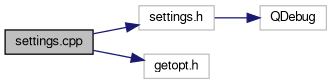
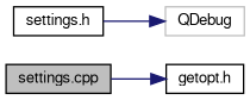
  digraph {
    rankdir=LR
    node [color=black fontname=FreeSans fontsize=10 shape=record]
    edge [color=midnightblue fontname=FreeSans fontsize=10 labelfontname=FreeSans labelfontsize=10 style=solid]
    n1 [fillcolor=grey75 fontcolor=black height=0.2 label="settings.cpp" style=filled width=0.4]
-   n2 [color=grey75 height=0.2 label="settings.h" width=0.4]
-   n3 [color=grey75 height=0.2 label="getopt.h" width=0.4]
+   n2 [height=0.2 label="settings.h" width=0.4]
+   n3 [height=0.2 label="getopt.h" width=0.4]
    n4 [color=grey75 height=0.2 label=QDebug width=0.4]
-   n1 -> n2
    n1 -> n3
    n2 -> n4
  }
